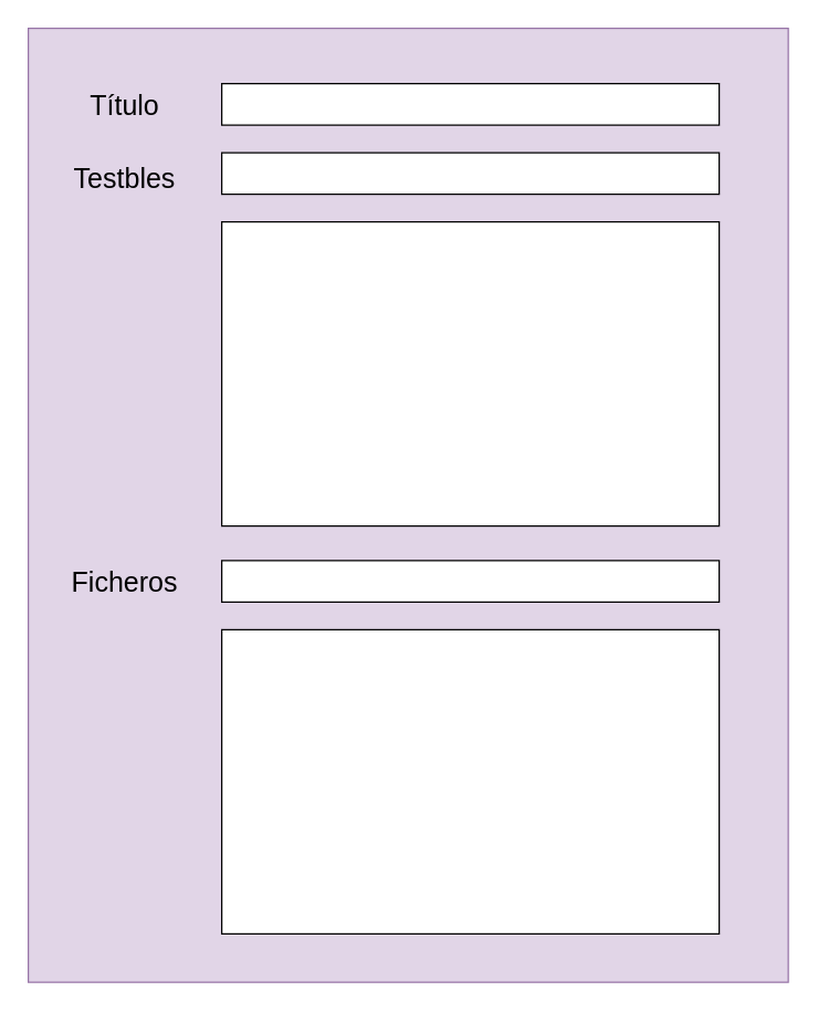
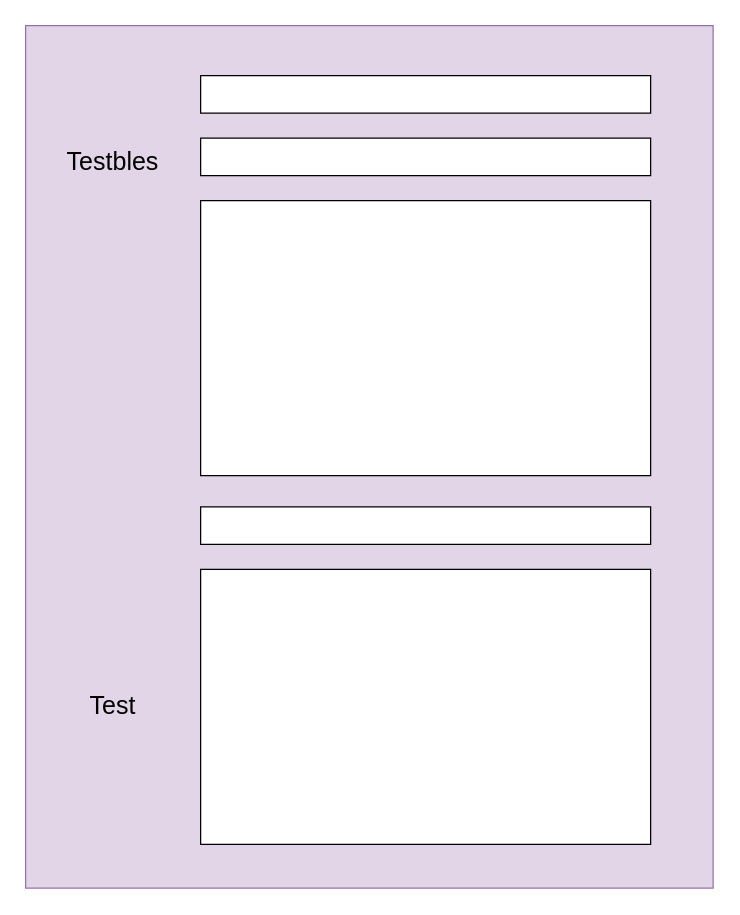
  <mxCell id="0" />
  <mxCell id="1" parent="0" />
  <mxCell id="2" value="" style="rounded=0;whiteSpace=wrap;html=1;fillColor=#e1d5e7;strokeColor=#9673a6;" vertex="1" parent="1"><mxGeometry x="20" y="20" width="550" height="690" as="geometry" /></mxCell>
- <mxCell id="3" value="&lt;font style=&quot;font-size: 20px&quot;&gt;Título&lt;/font&gt;" style="text;html=1;strokeColor=none;fillColor=none;align=center;verticalAlign=middle;whiteSpace=wrap;rounded=0;" vertex="1" parent="1"><mxGeometry x="20" y="55" width="140" height="40" as="geometry" /></mxCell>
  <mxCell id="4" value="" style="rounded=0;whiteSpace=wrap;html=1;" vertex="1" parent="1"><mxGeometry x="160" y="60" width="360" height="30" as="geometry" /></mxCell>
  <mxCell id="5" value="" style="rounded=0;whiteSpace=wrap;html=1;" vertex="1" parent="1"><mxGeometry x="160" y="110" width="360" height="30" as="geometry" /></mxCell>
  <mxCell id="6" value="&lt;font style=&quot;font-size: 20px&quot;&gt;&lt;font style=&quot;font-size: 20px&quot;&gt;Test&lt;/font&gt;bles&lt;/font&gt;" style="text;html=1;strokeColor=none;fillColor=none;align=center;verticalAlign=middle;whiteSpace=wrap;rounded=0;" vertex="1" parent="1"><mxGeometry x="20" y="105" width="140" height="45" as="geometry" /></mxCell>
  <mxCell id="7" value="" style="rounded=0;whiteSpace=wrap;html=1;" vertex="1" parent="1"><mxGeometry x="160" y="160" width="360" height="220" as="geometry" /></mxCell>
  <mxCell id="8" value="" style="rounded=0;whiteSpace=wrap;html=1;" vertex="1" parent="1"><mxGeometry x="160" y="405" width="360" height="30" as="geometry" /></mxCell>
- <mxCell id="9" value="&lt;font style=&quot;font-size: 20px&quot;&gt;Ficheros&lt;/font&gt;" style="text;html=1;strokeColor=none;fillColor=none;align=center;verticalAlign=middle;whiteSpace=wrap;rounded=0;" vertex="1" parent="1"><mxGeometry x="20" y="400" width="140" height="40" as="geometry" /></mxCell>
  <mxCell id="10" value="" style="rounded=0;whiteSpace=wrap;html=1;" vertex="1" parent="1"><mxGeometry x="160" y="455" width="360" height="220" as="geometry" /></mxCell>
+ <mxCell id="11" value="&lt;font style=&quot;font-size: 20px&quot;&gt;Test&lt;/font&gt;" style="text;html=1;strokeColor=none;fillColor=none;align=center;verticalAlign=middle;whiteSpace=wrap;rounded=0;" vertex="1" parent="1"><mxGeometry x="20" y="450" width="140" height="225" as="geometry" /></mxCell>
